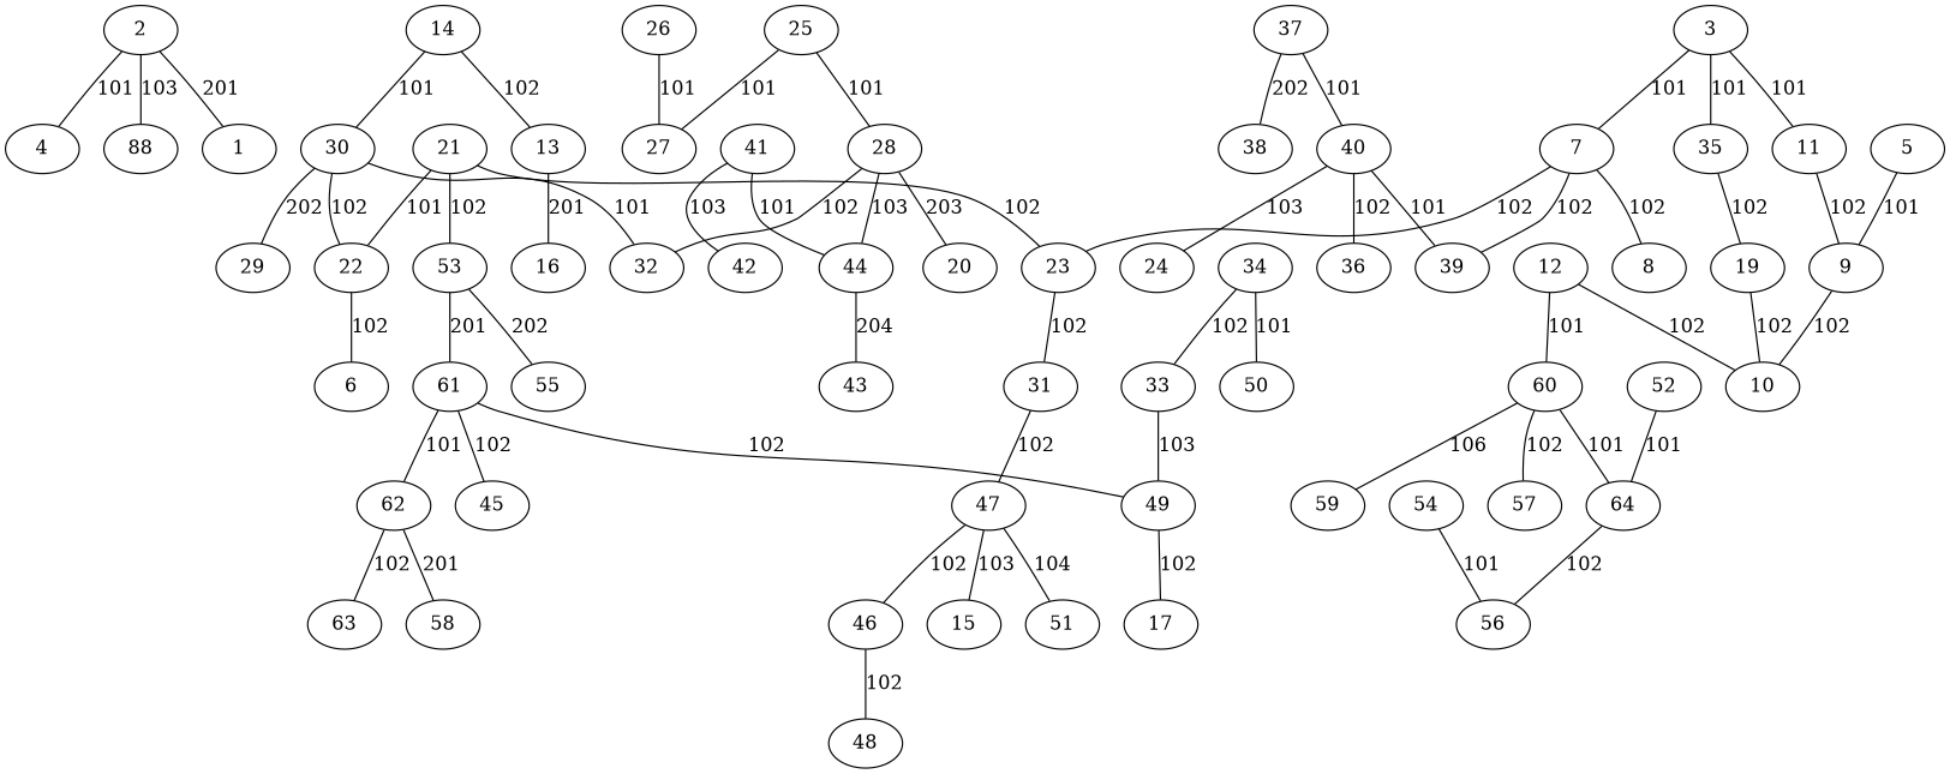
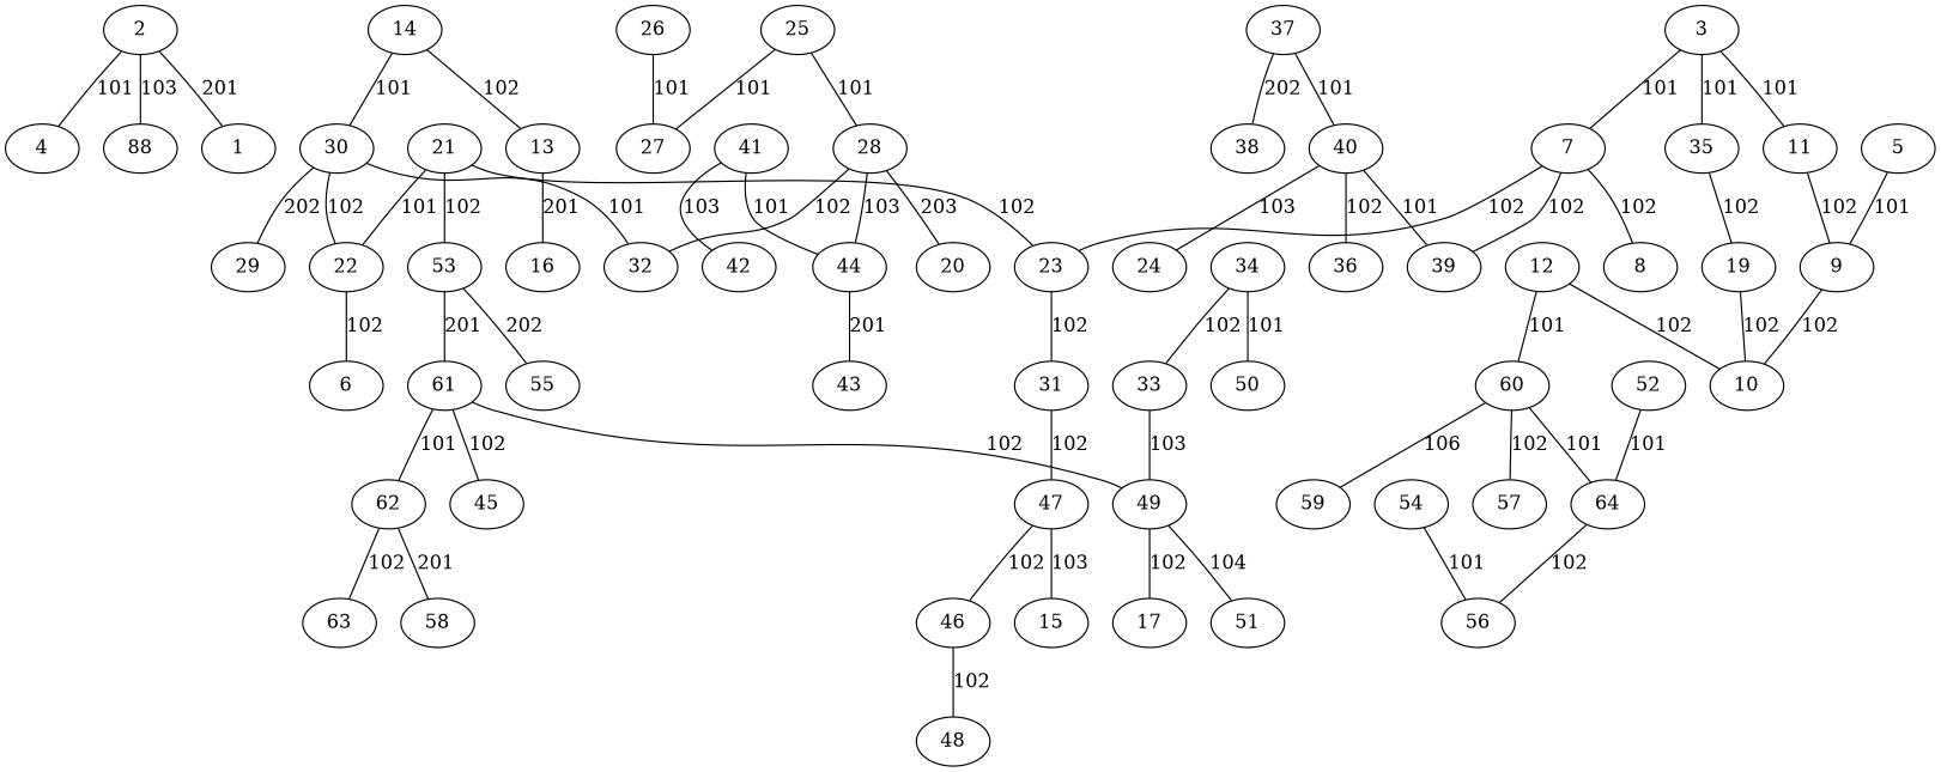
  graph {
    2
    4
    n3 [label=88]
    1
    3
    7
    11
    35
    8
    23
    39
    9
    19
    31
    10
    47
    5
    12
    60
    64
    57
    59
    56
    14
    30
    13
    32
    22
    29
    16
    6
    21
    53
    61
    55
    49
    62
    45
    25
    28
    27
    44
    20
    43
    26
    34
    50
    33
    17
    51
    37
    40
    38
    36
    24
    41
    42
    52
    63
    58
    54
    46
    15
    48
    2 -- 4 [label=101]
    2 -- n3 [label=103]
    2 -- 1 [label=201]
    3 -- 7 [label=101]
    3 -- 11 [label=101]
    3 -- 35 [label=101]
    7 -- 8 [label=102]
    7 -- 23 [label=102]
    7 -- 39 [label=102]
    11 -- 9 [label=102]
    35 -- 19 [label=102]
    23 -- 31 [label=102]
    9 -- 10 [label=102]
    19 -- 10 [label=102]
    31 -- 47 [label=102]
    47 -- 46 [label=102]
    47 -- 15 [label=103]
    5 -- 9 [label=101]
    12 -- 10 [label=102]
    12 -- 60 [label=101]
    60 -- 64 [label=101]
    60 -- 57 [label=102]
    60 -- 59 [label=106]
    64 -- 56 [label=102]
    14 -- 30 [label=101]
    14 -- 13 [label=102]
    30 -- 32 [label=101]
    30 -- 22 [label=102]
    30 -- 29 [label=202]
    13 -- 16 [label=201]
    22 -- 6 [label=102]
    21 -- 23 [label=102]
    21 -- 22 [label=101]
    21 -- 53 [label=102]
    53 -- 61 [label=201]
    53 -- 55 [label=202]
    61 -- 49 [label=102]
    61 -- 62 [label=101]
    61 -- 45 [label=102]
    49 -- 17 [label=102]
-   47 -- 51 [label=104]
+   49 -- 51 [label=104]
    62 -- 63 [label=102]
    62 -- 58 [label=201]
    25 -- 28 [label=101]
    25 -- 27 [label=101]
    28 -- 32 [label=102]
    28 -- 44 [label=103]
    28 -- 20 [label=203]
-   44 -- 43 [label=204]
+   44 -- 43 [label=201]
    26 -- 27 [label=101]
    34 -- 50 [label=101]
    34 -- 33 [label=102]
    33 -- 49 [label=103]
    37 -- 40 [label=101]
    37 -- 38 [label=202]
    40 -- 39 [label=101]
    40 -- 36 [label=102]
    40 -- 24 [label=103]
    41 -- 44 [label=101]
    41 -- 42 [label=103]
    52 -- 64 [label=101]
    54 -- 56 [label=101]
    46 -- 48 [label=102]
  }
